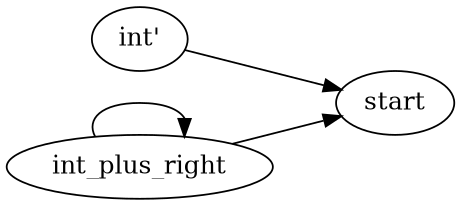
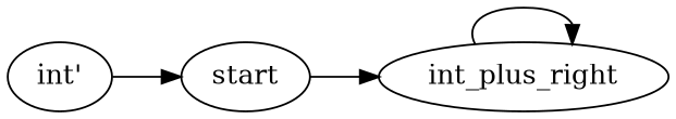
  digraph {
    rankdir=LR
    n1 [label="int'"]
    n2 [label=start]
    n3 [label=int_plus_right]
    n1 -> n2
-   n3 -> n2
+   n2 -> n3
    n3 -> n3
  }
